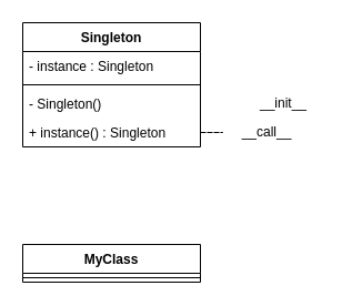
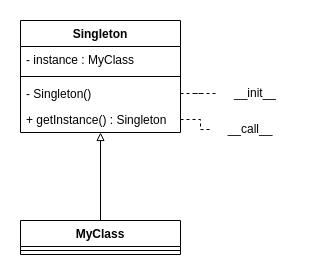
  <mxCell id="0" />
  <mxCell id="1" parent="0" />
+ <mxCell id="2" style="edgeStyle=orthogonalEdgeStyle;rounded=0;orthogonalLoop=1;jettySize=auto;html=1;exitX=0.5;exitY=0;exitDx=0;exitDy=0;endArrow=block;endFill=0;" edge="1" parent="1" source="3" target="5"><mxGeometry relative="1" as="geometry" /></mxCell>
  <mxCell id="3" value="MyClass" style="swimlane;fontStyle=1;align=center;verticalAlign=top;childLayout=stackLayout;horizontal=1;startSize=26;horizontalStack=0;resizeParent=1;resizeParentMax=0;resizeLast=0;collapsible=1;marginBottom=0;" vertex="1" parent="1"><mxGeometry x="20" y="220" width="160" height="34" as="geometry" /></mxCell>
  <mxCell id="4" value="" style="line;strokeWidth=1;fillColor=none;align=left;verticalAlign=middle;spacingTop=-1;spacingLeft=3;spacingRight=3;rotatable=0;labelPosition=right;points=[];portConstraint=eastwest;" vertex="1" parent="3"><mxGeometry y="26" width="160" height="8" as="geometry" /></mxCell>
  <mxCell id="5" value="Singleton" style="swimlane;fontStyle=1;align=center;verticalAlign=top;childLayout=stackLayout;horizontal=1;startSize=26;horizontalStack=0;resizeParent=1;resizeParentMax=0;resizeLast=0;collapsible=1;marginBottom=0;" vertex="1" parent="1"><mxGeometry x="20" y="20" width="160" height="112" as="geometry" /></mxCell>
- <mxCell id="6" value="- instance : Singleton" style="text;strokeColor=none;fillColor=none;align=left;verticalAlign=top;spacingLeft=4;spacingRight=4;overflow=hidden;rotatable=0;points=[[0,0.5],[1,0.5]];portConstraint=eastwest;" vertex="1" parent="5"><mxGeometry y="26" width="160" height="26" as="geometry" /></mxCell>
+ <mxCell id="6" value="- instance : MyClass" style="text;strokeColor=none;fillColor=none;align=left;verticalAlign=top;spacingLeft=4;spacingRight=4;overflow=hidden;rotatable=0;points=[[0,0.5],[1,0.5]];portConstraint=eastwest;" vertex="1" parent="5"><mxGeometry y="26" width="160" height="26" as="geometry" /></mxCell>
  <mxCell id="7" value="" style="line;strokeWidth=1;fillColor=none;align=left;verticalAlign=middle;spacingTop=-1;spacingLeft=3;spacingRight=3;rotatable=0;labelPosition=right;points=[];portConstraint=eastwest;" vertex="1" parent="5"><mxGeometry y="52" width="160" height="8" as="geometry" /></mxCell>
  <mxCell id="8" value="- Singleton()&#10;" style="text;strokeColor=none;fillColor=none;align=left;verticalAlign=top;spacingLeft=4;spacingRight=4;overflow=hidden;rotatable=0;points=[[0,0.5],[1,0.5]];portConstraint=eastwest;" vertex="1" parent="5"><mxGeometry y="60" width="160" height="26" as="geometry" /></mxCell>
- <mxCell id="9" value="+ instance() : Singleton&#10;" style="text;strokeColor=none;fillColor=none;align=left;verticalAlign=top;spacingLeft=4;spacingRight=4;overflow=hidden;rotatable=0;points=[[0,0.5],[1,0.5]];portConstraint=eastwest;" vertex="1" parent="5"><mxGeometry y="86" width="160" height="26" as="geometry" /></mxCell>
+ <mxCell id="9" value="+ getInstance() : Singleton&#10;" style="text;strokeColor=none;fillColor=none;align=left;verticalAlign=top;spacingLeft=4;spacingRight=4;overflow=hidden;rotatable=0;points=[[0,0.5],[1,0.5]];portConstraint=eastwest;" vertex="1" parent="5"><mxGeometry y="86" width="160" height="26" as="geometry" /></mxCell>
  <mxCell id="10" value="__init__" style="text;html=1;strokeColor=none;fillColor=none;align=center;verticalAlign=middle;whiteSpace=wrap;rounded=0;" vertex="1" parent="1"><mxGeometry x="215" y="83" width="80" height="20" as="geometry" /></mxCell>
- <mxCell id="11" value="__call__" style="text;html=1;strokeColor=none;fillColor=none;align=center;verticalAlign=middle;whiteSpace=wrap;rounded=0;" vertex="1" parent="1"><mxGeometry x="200" y="109" width="80" height="20" as="geometry" /></mxCell>
+ <mxCell id="11" value="__call__" style="text;html=1;strokeColor=none;fillColor=none;align=center;verticalAlign=middle;whiteSpace=wrap;rounded=0;" vertex="1" parent="1"><mxGeometry x="210" y="119" width="80" height="20" as="geometry" /></mxCell>
+ <mxCell id="12" style="edgeStyle=orthogonalEdgeStyle;rounded=0;orthogonalLoop=1;jettySize=auto;html=1;exitX=1;exitY=0.5;exitDx=0;exitDy=0;endArrow=none;endFill=0;dashed=1;" edge="1" parent="1" source="8" target="10"><mxGeometry relative="1" as="geometry" /></mxCell>
  <mxCell id="13" style="edgeStyle=orthogonalEdgeStyle;rounded=0;orthogonalLoop=1;jettySize=auto;html=1;exitX=1;exitY=0.5;exitDx=0;exitDy=0;dashed=1;endArrow=none;endFill=0;" edge="1" parent="1" source="9" target="11"><mxGeometry relative="1" as="geometry" /></mxCell>
